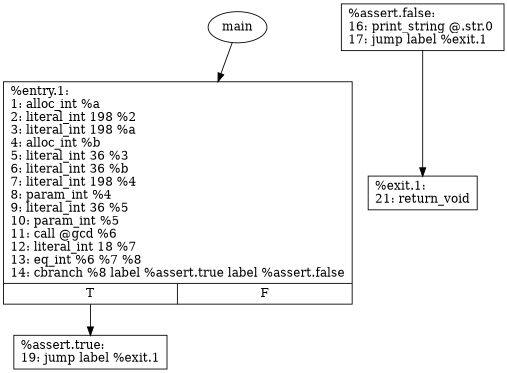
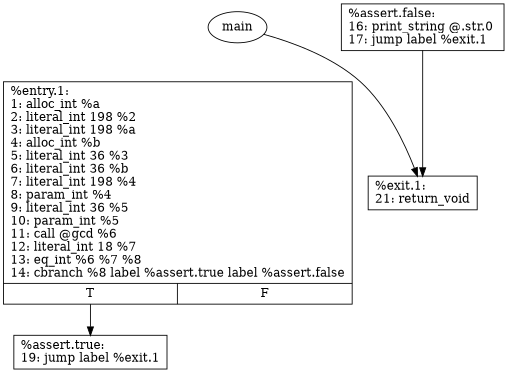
  digraph {
    node [shape=record]
    main [shape=ellipse]
    n2 [label="{%entry.1:\l	1:   alloc_int %a \l	2:   literal_int 198 %2 \l	3:   literal_int 198 %a \l	4:   alloc_int %b \l	5:   literal_int 36 %3 \l	6:   literal_int 36 %b \l	7:   literal_int 198 %4 \l	8:   param_int %4 \l	9:   literal_int 36 %5 \l	10:   param_int %5 \l	11:   call @gcd %6 \l	12:   literal_int 18 %7 \l	13:   eq_int %6 %7 %8 \l	14:   cbranch %8 label %assert.true label %assert.false\l	|{<f0>T|<f1>F}}"]
    n3 [label="{%assert.true:\l	19:   jump label %exit.1\l	}"]
    n4 [label="{%assert.false:\l	16:   print_string @.str.0 \l	17:   jump label %exit.1\l	}"]
    n5 [label="{%exit.1:\l	21:   return_void\l	}"]
-   main -> n2
+   main -> n5
    n2 -> n3 [tailport=f0]
    n4 -> n5
  }
